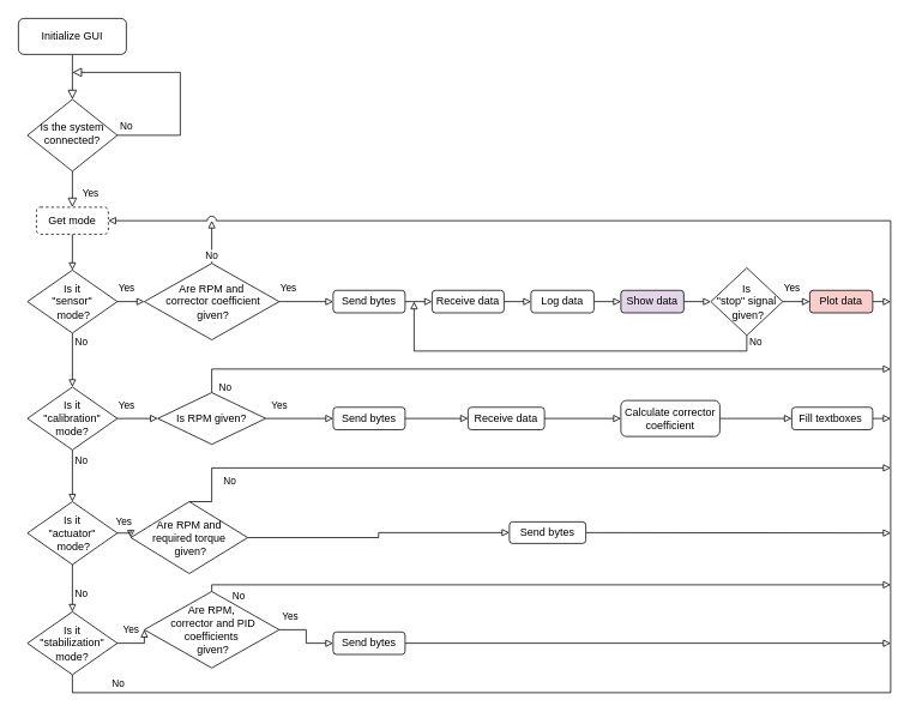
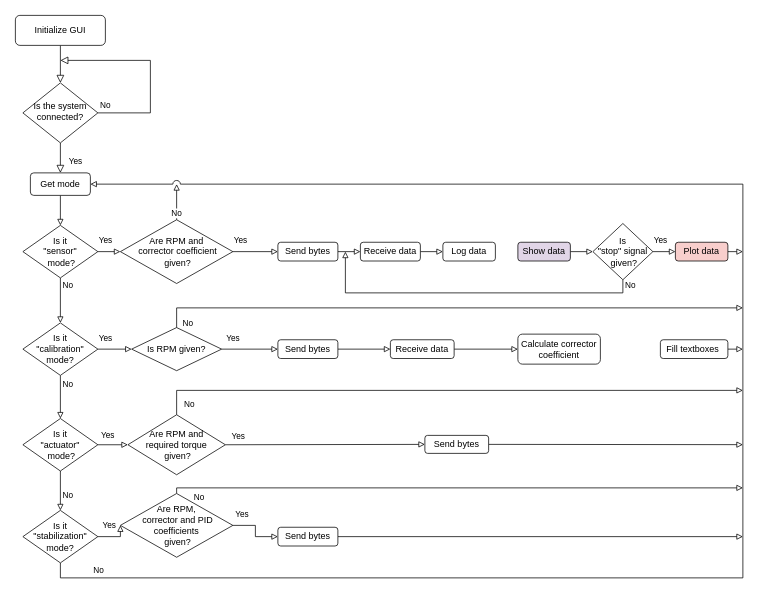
  <mxCell id="0" />
  <mxCell id="1" parent="0" />
  <mxCell id="2" value="" style="rounded=0;html=1;jettySize=auto;orthogonalLoop=1;fontSize=11;endArrow=block;endFill=0;endSize=8;strokeWidth=1;shadow=0;labelBackgroundColor=none;edgeStyle=orthogonalEdgeStyle;" parent="1" source="3" target="6" edge="1"><mxGeometry relative="1" as="geometry" /></mxCell>
  <mxCell id="3" value="Initialize GUI" style="rounded=1;whiteSpace=wrap;html=1;fontSize=12;glass=0;strokeWidth=1;shadow=0;" parent="1" vertex="1"><mxGeometry x="20" y="20" width="120" height="40" as="geometry" /></mxCell>
  <mxCell id="4" value="Yes" style="rounded=0;html=1;jettySize=auto;orthogonalLoop=1;fontSize=11;endArrow=block;endFill=0;endSize=8;strokeWidth=1;shadow=0;labelBackgroundColor=none;edgeStyle=orthogonalEdgeStyle;entryX=0.5;entryY=0;entryDx=0;entryDy=0;" parent="1" source="6" target="8" edge="1"><mxGeometry x="0.2" y="20" relative="1" as="geometry"><mxPoint as="offset" /><mxPoint x="80" y="240" as="targetPoint" /></mxGeometry></mxCell>
  <mxCell id="5" value="No" style="edgeStyle=orthogonalEdgeStyle;rounded=0;html=1;jettySize=auto;orthogonalLoop=1;fontSize=11;endArrow=block;endFill=0;endSize=8;strokeWidth=1;shadow=0;labelBackgroundColor=none;" parent="1" source="6" edge="1"><mxGeometry x="-0.384" y="60" relative="1" as="geometry"><mxPoint as="offset" /><mxPoint x="80" y="80" as="targetPoint" /><Array as="points"><mxPoint x="200" y="150" /><mxPoint x="200" y="80" /></Array></mxGeometry></mxCell>
  <mxCell id="6" value="Is the system connected?" style="rhombus;whiteSpace=wrap;html=1;shadow=0;fontFamily=Helvetica;fontSize=12;align=center;strokeWidth=1;spacing=6;spacingTop=-4;" parent="1" vertex="1"><mxGeometry x="30" y="110" width="100" height="80" as="geometry" /></mxCell>
  <mxCell id="7" value="" style="edgeStyle=orthogonalEdgeStyle;rounded=0;orthogonalLoop=1;jettySize=auto;html=1;exitX=0.5;exitY=1;exitDx=0;exitDy=0;entryX=0.5;entryY=0;entryDx=0;entryDy=0;endArrow=block;endFill=0;" parent="1" source="8" target="11" edge="1"><mxGeometry x="0.333" y="20" relative="1" as="geometry"><mxPoint as="offset" /></mxGeometry></mxCell>
- <mxCell id="8" value="Get mode" style="rounded=1;whiteSpace=wrap;html=1;dashed=1;" parent="1" vertex="1"><mxGeometry x="40" y="230" width="80" height="30" as="geometry" /></mxCell>
+ <mxCell id="8" value="Get mode" style="rounded=1;whiteSpace=wrap;html=1;" parent="1" vertex="1"><mxGeometry x="40" y="230" width="80" height="30" as="geometry" /></mxCell>
  <mxCell id="9" value="Yes" style="edgeStyle=orthogonalEdgeStyle;rounded=0;orthogonalLoop=1;jettySize=auto;html=1;exitX=1;exitY=0.5;exitDx=0;exitDy=0;entryX=0;entryY=0.5;entryDx=0;entryDy=0;endArrow=block;endFill=0;" parent="1" source="11" target="14" edge="1"><mxGeometry x="-0.333" y="15" relative="1" as="geometry"><mxPoint as="offset" /></mxGeometry></mxCell>
  <mxCell id="10" value="No" style="edgeStyle=orthogonalEdgeStyle;rounded=0;orthogonalLoop=1;jettySize=auto;html=1;exitX=0.5;exitY=1;exitDx=0;exitDy=0;entryX=0.5;entryY=0;entryDx=0;entryDy=0;endArrow=block;endFill=0;" parent="1" source="11" target="25" edge="1"><mxGeometry x="-0.667" y="10" relative="1" as="geometry"><mxPoint as="offset" /></mxGeometry></mxCell>
  <mxCell id="11" value="Is it &lt;br&gt;&quot;sensor&quot;&lt;br&gt;&amp;nbsp;mode?" style="rhombus;whiteSpace=wrap;html=1;" parent="1" vertex="1"><mxGeometry x="30" y="300" width="100" height="70" as="geometry" /></mxCell>
  <mxCell id="12" value="Yes" style="edgeStyle=orthogonalEdgeStyle;rounded=0;jumpStyle=arc;jumpSize=10;orthogonalLoop=1;jettySize=auto;html=1;exitX=1;exitY=0.5;exitDx=0;exitDy=0;entryX=0;entryY=0.5;entryDx=0;entryDy=0;endArrow=block;endFill=0;" parent="1" source="14" target="28" edge="1"><mxGeometry x="-0.667" y="15" relative="1" as="geometry"><mxPoint as="offset" /></mxGeometry></mxCell>
  <mxCell id="13" value="No" style="edgeStyle=orthogonalEdgeStyle;rounded=0;jumpStyle=arc;jumpSize=10;orthogonalLoop=1;jettySize=auto;html=1;exitX=0.5;exitY=0;exitDx=0;exitDy=0;endArrow=block;endFill=0;" parent="1" source="14" edge="1"><mxGeometry x="-0.053" y="-15" relative="1" as="geometry"><mxPoint x="235" y="245" as="targetPoint" /><mxPoint as="offset" /></mxGeometry></mxCell>
  <mxCell id="14" value="Are RPM and&lt;br&gt;&amp;nbsp;corrector coefficient&lt;br&gt;&amp;nbsp;given?" style="rhombus;whiteSpace=wrap;html=1;" parent="1" vertex="1"><mxGeometry x="160" y="292.5" width="150" height="85" as="geometry" /></mxCell>
  <mxCell id="15" value="Yes" style="edgeStyle=orthogonalEdgeStyle;rounded=0;orthogonalLoop=1;jettySize=auto;html=1;exitX=1;exitY=0.5;exitDx=0;exitDy=0;entryX=0;entryY=0.5;entryDx=0;entryDy=0;endArrow=block;endFill=0;" parent="1" source="25" target="24" edge="1"><mxGeometry x="-0.556" y="15" relative="1" as="geometry"><mxPoint as="offset" /></mxGeometry></mxCell>
  <mxCell id="16" value="No" style="edgeStyle=orthogonalEdgeStyle;rounded=0;orthogonalLoop=1;jettySize=auto;html=1;exitX=0.5;exitY=1;exitDx=0;exitDy=0;entryX=0.5;entryY=0;entryDx=0;entryDy=0;endArrow=block;endFill=0;" parent="1" source="25" target="19" edge="1"><mxGeometry x="-0.6" y="10" relative="1" as="geometry"><mxPoint x="80" y="450" as="sourcePoint" /><mxPoint as="offset" /></mxGeometry></mxCell>
  <mxCell id="17" value="No" style="edgeStyle=orthogonalEdgeStyle;rounded=0;orthogonalLoop=1;jettySize=auto;html=1;exitX=0.5;exitY=1;exitDx=0;exitDy=0;entryX=0.5;entryY=0;entryDx=0;entryDy=0;endArrow=block;endFill=0;" parent="1" source="19" target="22" edge="1"><mxGeometry x="0.2" y="10" relative="1" as="geometry"><mxPoint as="offset" /></mxGeometry></mxCell>
  <mxCell id="18" value="Yes" style="edgeStyle=orthogonalEdgeStyle;rounded=0;jumpStyle=arc;jumpSize=10;orthogonalLoop=1;jettySize=auto;html=1;exitX=1;exitY=0.5;exitDx=0;exitDy=0;entryX=0;entryY=0.5;entryDx=0;entryDy=0;endArrow=block;endFill=0;" parent="1" source="19" target="50" edge="1"><mxGeometry x="-0.333" y="13" relative="1" as="geometry"><mxPoint as="offset" /></mxGeometry></mxCell>
  <mxCell id="19" value="Is it &lt;br&gt;&quot;actuator&quot;&lt;br&gt;&amp;nbsp;mode?" style="rhombus;whiteSpace=wrap;html=1;" parent="1" vertex="1"><mxGeometry x="30" y="557.5" width="100" height="70" as="geometry" /></mxCell>
  <mxCell id="20" value="Yes" style="edgeStyle=orthogonalEdgeStyle;rounded=0;jumpStyle=arc;jumpSize=10;orthogonalLoop=1;jettySize=auto;html=1;exitX=1;exitY=0.5;exitDx=0;exitDy=0;entryX=0;entryY=0.5;entryDx=0;entryDy=0;endArrow=block;endFill=0;" parent="1" target="55" edge="1"><mxGeometry x="-0.333" y="15" relative="1" as="geometry"><mxPoint x="130" y="715" as="sourcePoint" /><mxPoint as="offset" /></mxGeometry></mxCell>
  <mxCell id="21" value="No" style="edgeStyle=orthogonalEdgeStyle;rounded=0;jumpStyle=arc;jumpSize=10;orthogonalLoop=1;jettySize=auto;html=1;exitX=0.5;exitY=1;exitDx=0;exitDy=0;endArrow=block;endFill=0;entryX=1;entryY=0.5;entryDx=0;entryDy=0;" parent="1" source="22" target="8" edge="1"><mxGeometry x="-0.939" y="10" relative="1" as="geometry"><mxPoint x="160" y="230" as="targetPoint" /><Array as="points"><mxPoint x="80" y="770" /><mxPoint x="990" y="770" /><mxPoint x="990" y="245" /></Array><mxPoint as="offset" /></mxGeometry></mxCell>
  <mxCell id="22" value="Is it &lt;br&gt;&quot;stabilization&quot; mode?" style="rhombus;whiteSpace=wrap;html=1;" parent="1" vertex="1"><mxGeometry x="30" y="680" width="100" height="70" as="geometry" /></mxCell>
  <mxCell id="23" value="Yes" style="edgeStyle=orthogonalEdgeStyle;rounded=0;jumpStyle=arc;jumpSize=10;orthogonalLoop=1;jettySize=auto;html=1;exitX=1;exitY=0.5;exitDx=0;exitDy=0;entryX=0;entryY=0.5;entryDx=0;entryDy=0;endArrow=block;endFill=0;" parent="1" source="24" target="41" edge="1"><mxGeometry x="-0.6" y="15" relative="1" as="geometry"><mxPoint as="offset" /></mxGeometry></mxCell>
  <mxCell id="24" value="Is RPM given?" style="rhombus;whiteSpace=wrap;html=1;" parent="1" vertex="1"><mxGeometry x="175" y="436.25" width="120" height="57.5" as="geometry" /></mxCell>
  <mxCell id="25" value="Is it &lt;br&gt;&quot;calibration&quot; mode?" style="rhombus;whiteSpace=wrap;html=1;" parent="1" vertex="1"><mxGeometry x="30" y="430" width="100" height="70" as="geometry" /></mxCell>
  <mxCell id="26" value="No" style="edgeStyle=orthogonalEdgeStyle;rounded=0;orthogonalLoop=1;jettySize=auto;html=1;exitX=0.5;exitY=0;exitDx=0;exitDy=0;endArrow=block;endFill=0;jumpStyle=arc;jumpSize=10;" parent="1" source="24" edge="1"><mxGeometry x="-0.894" y="-20" relative="1" as="geometry"><mxPoint x="990" y="410" as="targetPoint" /><Array as="points"><mxPoint x="235" y="410" /></Array><mxPoint as="offset" /></mxGeometry></mxCell>
  <mxCell id="27" style="edgeStyle=orthogonalEdgeStyle;rounded=0;jumpStyle=arc;jumpSize=10;orthogonalLoop=1;jettySize=auto;html=1;exitX=1;exitY=0.5;exitDx=0;exitDy=0;entryX=0;entryY=0.5;entryDx=0;entryDy=0;endArrow=block;endFill=0;" parent="1" source="28" target="30" edge="1"><mxGeometry relative="1" as="geometry" /></mxCell>
  <mxCell id="28" value="Send bytes" style="rounded=1;whiteSpace=wrap;html=1;" parent="1" vertex="1"><mxGeometry x="370" y="322.5" width="80" height="25" as="geometry" /></mxCell>
  <mxCell id="29" style="edgeStyle=orthogonalEdgeStyle;rounded=0;jumpStyle=arc;jumpSize=10;orthogonalLoop=1;jettySize=auto;html=1;exitX=1;exitY=0.5;exitDx=0;exitDy=0;entryX=0;entryY=0.5;entryDx=0;entryDy=0;endArrow=block;endFill=0;" parent="1" source="30" target="32" edge="1"><mxGeometry relative="1" as="geometry" /></mxCell>
  <mxCell id="30" value="Receive data" style="rounded=1;whiteSpace=wrap;html=1;" parent="1" vertex="1"><mxGeometry x="480" y="322.5" width="80" height="25" as="geometry" /></mxCell>
- <mxCell id="31" style="edgeStyle=orthogonalEdgeStyle;rounded=0;jumpStyle=arc;jumpSize=10;orthogonalLoop=1;jettySize=auto;html=1;exitX=1;exitY=0.5;exitDx=0;exitDy=0;entryX=0;entryY=0.5;entryDx=0;entryDy=0;endArrow=block;endFill=0;" parent="1" source="32" target="34" edge="1"><mxGeometry relative="1" as="geometry" /></mxCell>
  <mxCell id="32" value="Log data" style="rounded=1;whiteSpace=wrap;html=1;" parent="1" vertex="1"><mxGeometry x="590" y="322.5" width="70" height="25" as="geometry" /></mxCell>
  <mxCell id="33" style="edgeStyle=orthogonalEdgeStyle;rounded=0;jumpStyle=arc;jumpSize=10;orthogonalLoop=1;jettySize=auto;html=1;exitX=1;exitY=0.5;exitDx=0;exitDy=0;entryX=0;entryY=0.5;entryDx=0;entryDy=0;endArrow=block;endFill=0;" parent="1" source="34" target="37" edge="1"><mxGeometry relative="1" as="geometry" /></mxCell>
  <mxCell id="34" value="Show data" style="rounded=1;whiteSpace=wrap;html=1;fillColor=#e1d5e7;" parent="1" vertex="1"><mxGeometry x="690" y="322.5" width="70" height="25" as="geometry" /></mxCell>
  <mxCell id="35" value="No" style="edgeStyle=orthogonalEdgeStyle;rounded=0;jumpStyle=arc;jumpSize=10;orthogonalLoop=1;jettySize=auto;html=1;exitX=0.5;exitY=1;exitDx=0;exitDy=0;endArrow=block;endFill=0;" parent="1" source="37" edge="1"><mxGeometry x="-0.967" y="10" relative="1" as="geometry"><mxPoint x="460" y="335" as="targetPoint" /><Array as="points"><mxPoint x="830" y="390" /><mxPoint x="460" y="390" /></Array><mxPoint as="offset" /></mxGeometry></mxCell>
  <mxCell id="36" value="Yes" style="edgeStyle=orthogonalEdgeStyle;rounded=0;jumpStyle=arc;jumpSize=10;orthogonalLoop=1;jettySize=auto;html=1;exitX=1;exitY=0.5;exitDx=0;exitDy=0;entryX=0;entryY=0.5;entryDx=0;entryDy=0;endArrow=block;endFill=0;" parent="1" source="37" target="39" edge="1"><mxGeometry x="-0.333" y="15" relative="1" as="geometry"><mxPoint as="offset" /></mxGeometry></mxCell>
  <mxCell id="37" value="Is &lt;br&gt;&quot;stop&quot; signal&lt;br&gt;&amp;nbsp;given?" style="rhombus;whiteSpace=wrap;html=1;" parent="1" vertex="1"><mxGeometry x="790" y="297.5" width="80" height="75" as="geometry" /></mxCell>
  <mxCell id="38" style="edgeStyle=orthogonalEdgeStyle;rounded=0;jumpStyle=arc;jumpSize=10;orthogonalLoop=1;jettySize=auto;html=1;exitX=1;exitY=0.5;exitDx=0;exitDy=0;endArrow=block;endFill=0;" parent="1" source="39" edge="1"><mxGeometry relative="1" as="geometry"><mxPoint x="990" y="335" as="targetPoint" /></mxGeometry></mxCell>
  <mxCell id="39" value="Plot data" style="rounded=1;whiteSpace=wrap;html=1;fillColor=#f8cecc;" parent="1" vertex="1"><mxGeometry x="900" y="322.5" width="70" height="25" as="geometry" /></mxCell>
  <mxCell id="40" style="edgeStyle=orthogonalEdgeStyle;rounded=0;jumpStyle=arc;jumpSize=10;orthogonalLoop=1;jettySize=auto;html=1;exitX=1;exitY=0.5;exitDx=0;exitDy=0;entryX=0;entryY=0.5;entryDx=0;entryDy=0;endArrow=block;endFill=0;" parent="1" source="41" target="43" edge="1"><mxGeometry relative="1" as="geometry" /></mxCell>
  <mxCell id="41" value="Send bytes" style="rounded=1;whiteSpace=wrap;html=1;" parent="1" vertex="1"><mxGeometry x="370" y="452.5" width="80" height="25" as="geometry" /></mxCell>
  <mxCell id="42" style="edgeStyle=orthogonalEdgeStyle;rounded=0;jumpStyle=arc;jumpSize=10;orthogonalLoop=1;jettySize=auto;html=1;exitX=1;exitY=0.5;exitDx=0;exitDy=0;entryX=0;entryY=0.5;entryDx=0;entryDy=0;endArrow=block;endFill=0;" parent="1" source="43" target="45" edge="1"><mxGeometry relative="1" as="geometry" /></mxCell>
  <mxCell id="43" value="Receive data" style="rounded=1;whiteSpace=wrap;html=1;" parent="1" vertex="1"><mxGeometry x="520" y="452.5" width="85" height="25" as="geometry" /></mxCell>
- <mxCell id="44" style="edgeStyle=orthogonalEdgeStyle;rounded=0;jumpStyle=arc;jumpSize=10;orthogonalLoop=1;jettySize=auto;html=1;exitX=1;exitY=0.5;exitDx=0;exitDy=0;entryX=0;entryY=0.5;entryDx=0;entryDy=0;endArrow=block;endFill=0;" parent="1" source="45" target="47" edge="1"><mxGeometry relative="1" as="geometry" /></mxCell>
  <mxCell id="45" value="Calculate corrector coefficient" style="rounded=1;whiteSpace=wrap;html=1;" parent="1" vertex="1"><mxGeometry x="690" y="445" width="110" height="40" as="geometry" /></mxCell>
  <mxCell id="46" style="edgeStyle=orthogonalEdgeStyle;rounded=0;jumpStyle=arc;jumpSize=10;orthogonalLoop=1;jettySize=auto;html=1;exitX=1;exitY=0.5;exitDx=0;exitDy=0;endArrow=block;endFill=0;" parent="1" source="47" edge="1"><mxGeometry relative="1" as="geometry"><mxPoint x="990" y="465" as="targetPoint" /></mxGeometry></mxCell>
  <mxCell id="47" value="Fill textboxes&amp;nbsp;" style="rounded=1;whiteSpace=wrap;html=1;" parent="1" vertex="1"><mxGeometry x="880" y="452.5" width="90" height="25" as="geometry" /></mxCell>
  <mxCell id="48" value="No" style="edgeStyle=orthogonalEdgeStyle;rounded=0;jumpStyle=arc;jumpSize=10;orthogonalLoop=1;jettySize=auto;html=1;exitX=0.5;exitY=0;exitDx=0;exitDy=0;endArrow=block;endFill=0;" parent="1" source="50" edge="1"><mxGeometry x="-0.879" y="-19" relative="1" as="geometry"><mxPoint x="990" y="520" as="targetPoint" /><Array as="points"><mxPoint x="235" y="520" /></Array><mxPoint x="1" as="offset" /></mxGeometry></mxCell>
  <mxCell id="49" value="Yes" style="edgeStyle=orthogonalEdgeStyle;rounded=0;jumpStyle=arc;jumpSize=10;orthogonalLoop=1;jettySize=auto;html=1;exitX=1;exitY=0.5;exitDx=0;exitDy=0;entryX=0;entryY=0.5;entryDx=0;entryDy=0;endArrow=block;endFill=0;" parent="1" source="50" target="52" edge="1"><mxGeometry x="0.002" y="119" relative="1" as="geometry"><mxPoint x="-117" y="108" as="offset" /><mxPoint x="360" y="592.5" as="targetPoint" /></mxGeometry></mxCell>
- <mxCell id="50" value="Are RPM and&lt;br&gt;required torque&lt;br&gt;&amp;nbsp;given?" style="rhombus;whiteSpace=wrap;html=1;" parent="1" vertex="1"><mxGeometry x="145" y="557.5" width="130" height="80" as="geometry" /></mxCell>
+ <mxCell id="50" value="Are RPM and&lt;br&gt;required torque&lt;br&gt;&amp;nbsp;given?" style="rhombus;whiteSpace=wrap;html=1;" parent="1" vertex="1"><mxGeometry x="170" y="552.5" width="130" height="80" as="geometry" /></mxCell>
  <mxCell id="51" style="edgeStyle=orthogonalEdgeStyle;rounded=0;jumpStyle=arc;jumpSize=10;orthogonalLoop=1;jettySize=auto;html=1;exitX=1;exitY=0.5;exitDx=0;exitDy=0;endArrow=block;endFill=0;" parent="1" source="52" edge="1"><mxGeometry relative="1" as="geometry"><mxPoint x="990" y="592.381" as="targetPoint" /></mxGeometry></mxCell>
  <mxCell id="52" value="Send bytes" style="rounded=1;whiteSpace=wrap;html=1;" parent="1" vertex="1"><mxGeometry x="566" y="580" width="85" height="24" as="geometry" /></mxCell>
  <mxCell id="53" value="Yes" style="edgeStyle=orthogonalEdgeStyle;rounded=0;jumpStyle=arc;jumpSize=10;orthogonalLoop=1;jettySize=auto;html=1;exitX=1;exitY=0.5;exitDx=0;exitDy=0;entryX=0;entryY=0.5;entryDx=0;entryDy=0;endArrow=block;endFill=0;" parent="1" source="55" target="57" edge="1"><mxGeometry x="-0.667" y="15" relative="1" as="geometry"><mxPoint as="offset" /></mxGeometry></mxCell>
  <mxCell id="54" value="No" style="edgeStyle=orthogonalEdgeStyle;rounded=0;jumpStyle=arc;jumpSize=10;orthogonalLoop=1;jettySize=auto;html=1;exitX=0.5;exitY=0;exitDx=0;exitDy=0;endArrow=block;endFill=0;" parent="1" source="55" edge="1"><mxGeometry x="-0.902" y="-12" relative="1" as="geometry"><mxPoint x="990" y="650" as="targetPoint" /><Array as="points"><mxPoint x="235" y="650" /><mxPoint x="990" y="650" /></Array><mxPoint as="offset" /></mxGeometry></mxCell>
  <mxCell id="55" value="Are RPM,&lt;br&gt;&amp;nbsp;corrector and PID coefficients&lt;br&gt;&amp;nbsp;given?" style="rhombus;whiteSpace=wrap;html=1;" parent="1" vertex="1"><mxGeometry x="160" y="657.5" width="150" height="85" as="geometry" /></mxCell>
  <mxCell id="56" style="edgeStyle=orthogonalEdgeStyle;rounded=0;jumpStyle=arc;jumpSize=10;orthogonalLoop=1;jettySize=auto;html=1;exitX=1;exitY=0.5;exitDx=0;exitDy=0;endArrow=block;endFill=0;" parent="1" source="57" edge="1"><mxGeometry relative="1" as="geometry"><mxPoint x="990" y="715" as="targetPoint" /></mxGeometry></mxCell>
  <mxCell id="57" value="Send bytes" style="rounded=1;whiteSpace=wrap;html=1;" parent="1" vertex="1"><mxGeometry x="370" y="702.5" width="80" height="25" as="geometry" /></mxCell>
